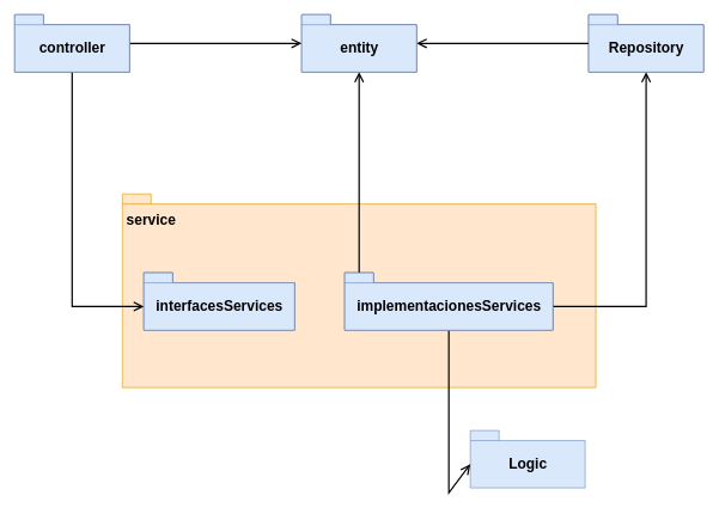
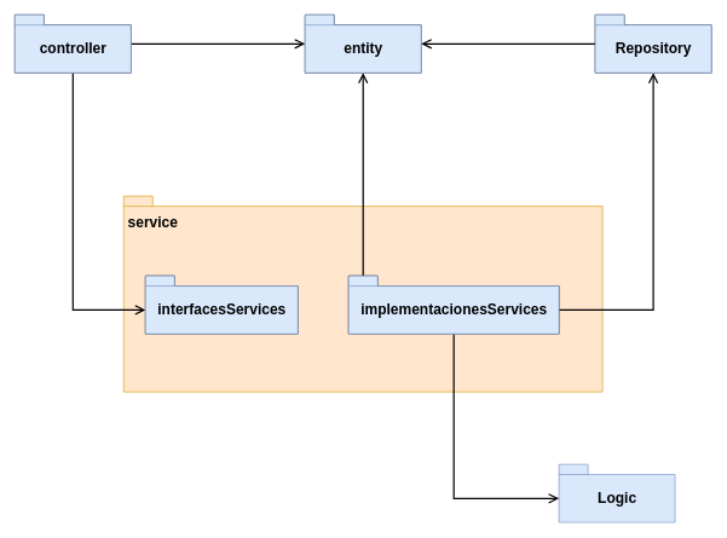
  <mxCell id="0" />
  <mxCell id="1" parent="0" />
  <mxCell id="2" value="" style="shape=folder;fontStyle=1;spacingTop=10;tabWidth=40;tabHeight=14;tabPosition=left;html=1;fontSize=20;fillColor=#ffe6cc;strokeColor=#d79b00;" vertex="1" parent="1"><mxGeometry x="170" y="270" width="660" height="270" as="geometry" /></mxCell>
  <mxCell id="3" style="edgeStyle=orthogonalEdgeStyle;rounded=0;orthogonalLoop=1;jettySize=auto;html=1;fontSize=20;endArrow=open;endFill=0;endSize=10;strokeWidth=2;" edge="1" parent="1" source="5" target="6"><mxGeometry relative="1" as="geometry" /></mxCell>
  <mxCell id="4" style="edgeStyle=none;rounded=0;orthogonalLoop=1;jettySize=auto;html=1;fontSize=20;endArrow=open;endFill=0;endSize=10;strokeWidth=2;entryX=0;entryY=0;entryDx=0;entryDy=47;entryPerimeter=0;exitX=0.5;exitY=1;exitDx=0;exitDy=0;exitPerimeter=0;" edge="1" parent="1" source="5" target="11"><mxGeometry relative="1" as="geometry"><Array as="points"><mxPoint x="100" y="427" /></Array></mxGeometry></mxCell>
  <mxCell id="5" value="controller" style="shape=folder;fontStyle=1;spacingTop=10;tabWidth=40;tabHeight=14;tabPosition=left;html=1;fontSize=20;" vertex="1" parent="1"><mxGeometry x="20" y="20" width="160" height="80" as="geometry" /></mxCell>
  <mxCell id="6" value="entity" style="shape=folder;fontStyle=1;spacingTop=10;tabWidth=40;tabHeight=14;tabPosition=left;html=1;fontSize=20;" vertex="1" parent="1"><mxGeometry x="420" y="20" width="160" height="80" as="geometry" /></mxCell>
  <mxCell id="7" value="&lt;b&gt;service&lt;/b&gt;" style="text;html=1;align=center;verticalAlign=middle;resizable=0;points=[];autosize=1;strokeColor=none;fillColor=none;fontSize=20;" vertex="1" parent="1"><mxGeometry x="170" y="290" width="80" height="30" as="geometry" /></mxCell>
  <mxCell id="8" style="edgeStyle=orthogonalEdgeStyle;rounded=0;orthogonalLoop=1;jettySize=auto;html=1;fontSize=20;endArrow=open;endFill=0;endSize=10;strokeWidth=2;" edge="1" parent="1" source="9" target="6"><mxGeometry relative="1" as="geometry" /></mxCell>
  <mxCell id="9" value="Repository" style="shape=folder;fontStyle=1;spacingTop=10;tabWidth=40;tabHeight=14;tabPosition=left;html=1;fontSize=20;" vertex="1" parent="1"><mxGeometry x="820" y="20" width="160" height="80" as="geometry" /></mxCell>
- <mxCell id="10" value="Logic" style="shape=folder;fontStyle=1;spacingTop=10;tabWidth=40;tabHeight=14;tabPosition=left;html=1;fontSize=20;fillColor=#dae8fc;strokeColor=#6c8ebf;" vertex="1" parent="1"><mxGeometry x="655" y="600" width="160" height="80" as="geometry" /></mxCell>
+ <mxCell id="10" value="Logic" style="shape=folder;fontStyle=1;spacingTop=10;tabWidth=40;tabHeight=14;tabPosition=left;html=1;fontSize=20;fillColor=#dae8fc;strokeColor=#6c8ebf;" vertex="1" parent="1"><mxGeometry x="770" y="640" width="160" height="80" as="geometry" /></mxCell>
  <mxCell id="11" value="interfacesServices" style="shape=folder;fontStyle=1;spacingTop=10;tabWidth=40;tabHeight=14;tabPosition=left;html=1;fontSize=20;" vertex="1" parent="1"><mxGeometry x="200" y="380" width="210" height="80" as="geometry" /></mxCell>
  <mxCell id="12" style="rounded=0;orthogonalLoop=1;jettySize=auto;html=1;fontSize=20;endArrow=open;endFill=0;endSize=10;strokeWidth=2;exitX=0;exitY=0;exitDx=20;exitDy=0;exitPerimeter=0;" edge="1" parent="1" source="15" target="6"><mxGeometry relative="1" as="geometry" /></mxCell>
  <mxCell id="13" style="edgeStyle=none;rounded=0;orthogonalLoop=1;jettySize=auto;html=1;fontSize=20;endArrow=open;endFill=0;endSize=10;strokeWidth=2;entryX=0;entryY=0;entryDx=0;entryDy=47;entryPerimeter=0;" edge="1" parent="1" source="15" target="10"><mxGeometry relative="1" as="geometry"><mxPoint x="410" y="620" as="targetPoint" /><Array as="points"><mxPoint x="625" y="687" /></Array></mxGeometry></mxCell>
  <mxCell id="14" style="edgeStyle=none;rounded=0;orthogonalLoop=1;jettySize=auto;html=1;entryX=0.5;entryY=1;entryDx=0;entryDy=0;entryPerimeter=0;fontSize=20;endArrow=open;endFill=0;endSize=10;strokeWidth=2;exitX=0;exitY=0;exitDx=290;exitDy=47;exitPerimeter=0;" edge="1" parent="1" source="15" target="9"><mxGeometry relative="1" as="geometry"><Array as="points"><mxPoint x="900" y="427" /></Array></mxGeometry></mxCell>
  <mxCell id="15" value="implementacionesServices" style="shape=folder;fontStyle=1;spacingTop=10;tabWidth=40;tabHeight=14;tabPosition=left;html=1;fontSize=20;" vertex="1" parent="1"><mxGeometry x="480" y="380" width="290" height="80" as="geometry" /></mxCell>
  <mxCell id="16" value="interfacesServices" style="shape=folder;fontStyle=1;spacingTop=10;tabWidth=40;tabHeight=14;tabPosition=left;html=1;fontSize=20;fillColor=#dae8fc;strokeColor=#6c8ebf;" vertex="1" parent="1"><mxGeometry x="200" y="380" width="210" height="80" as="geometry" /></mxCell>
  <mxCell id="17" value="implementacionesServices" style="shape=folder;fontStyle=1;spacingTop=10;tabWidth=40;tabHeight=14;tabPosition=left;html=1;fontSize=20;fillColor=#dae8fc;strokeColor=#6c8ebf;" vertex="1" parent="1"><mxGeometry x="480" y="380" width="290" height="80" as="geometry" /></mxCell>
  <mxCell id="18" value="controller" style="shape=folder;fontStyle=1;spacingTop=10;tabWidth=40;tabHeight=14;tabPosition=left;html=1;fontSize=20;fillColor=#dae8fc;strokeColor=#6c8ebf;" vertex="1" parent="1"><mxGeometry x="20" y="20" width="160" height="80" as="geometry" /></mxCell>
  <mxCell id="19" value="entity" style="shape=folder;fontStyle=1;spacingTop=10;tabWidth=40;tabHeight=14;tabPosition=left;html=1;fontSize=20;fillColor=#dae8fc;strokeColor=#6c8ebf;" vertex="1" parent="1"><mxGeometry x="420" y="20" width="160" height="80" as="geometry" /></mxCell>
  <mxCell id="20" value="Repository" style="shape=folder;fontStyle=1;spacingTop=10;tabWidth=40;tabHeight=14;tabPosition=left;html=1;fontSize=20;fillColor=#dae8fc;strokeColor=#6c8ebf;" vertex="1" parent="1"><mxGeometry x="820" y="20" width="160" height="80" as="geometry" /></mxCell>
